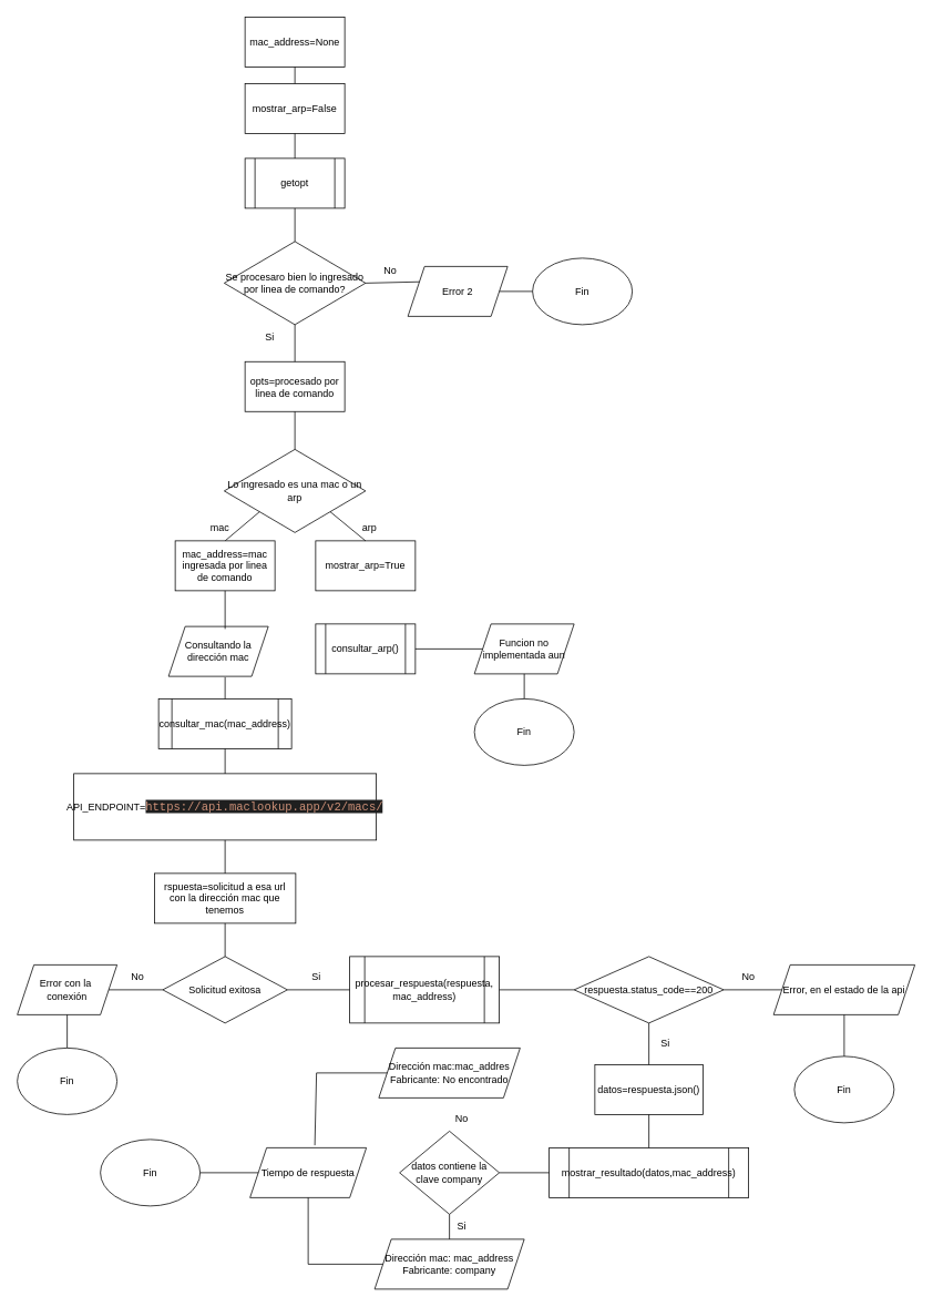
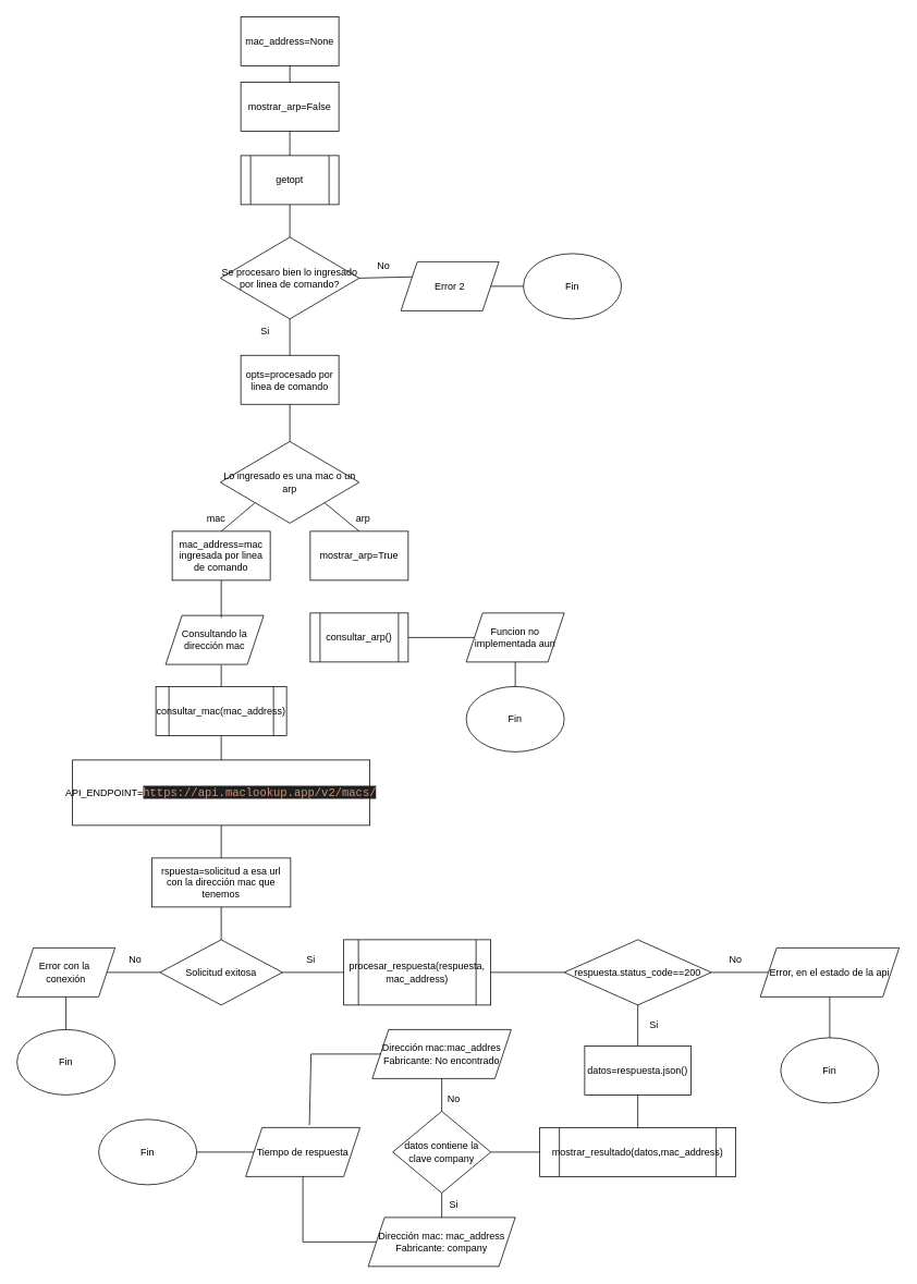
  <mxCell id="0" />
  <mxCell id="1" parent="0" />
  <mxCell id="2" value="mac_address=None" style="rounded=0;whiteSpace=wrap;html=1;" vertex="1" parent="1"><mxGeometry x="294" y="20" width="120" height="60" as="geometry" /></mxCell>
  <mxCell id="3" value="&lt;br&gt;mostrar_arp=False&lt;div&gt;&lt;br/&gt;&lt;/div&gt;" style="rounded=0;whiteSpace=wrap;html=1;" vertex="1" parent="1"><mxGeometry x="294" y="100" width="120" height="60" as="geometry" /></mxCell>
  <mxCell id="4" value="" style="endArrow=none;html=1;rounded=0;exitX=0.5;exitY=1;exitDx=0;exitDy=0;" edge="1" parent="1" source="2"><mxGeometry width="50" height="50" relative="1" as="geometry"><mxPoint x="330" y="200" as="sourcePoint" /><mxPoint x="354" y="100" as="targetPoint" /></mxGeometry></mxCell>
  <mxCell id="5" value="getopt" style="shape=process;whiteSpace=wrap;html=1;backgroundOutline=1;" vertex="1" parent="1"><mxGeometry x="294" y="190" width="120" height="60" as="geometry" /></mxCell>
  <mxCell id="6" value="opts=procesado por linea de comando" style="rounded=0;whiteSpace=wrap;html=1;" vertex="1" parent="1"><mxGeometry x="294" y="434.5" width="120" height="60" as="geometry" /></mxCell>
  <mxCell id="7" value="Se procesaro bien lo ingresado por linea de comando?" style="rhombus;whiteSpace=wrap;html=1;" vertex="1" parent="1"><mxGeometry x="269" y="290" width="170" height="100" as="geometry" /></mxCell>
  <mxCell id="8" value="Error 2" style="shape=parallelogram;perimeter=parallelogramPerimeter;whiteSpace=wrap;html=1;fixedSize=1;" vertex="1" parent="1"><mxGeometry x="490" y="320" width="120" height="60" as="geometry" /></mxCell>
  <mxCell id="9" value="Fin" style="ellipse;whiteSpace=wrap;html=1;" vertex="1" parent="1"><mxGeometry x="640" y="310" width="120" height="80" as="geometry" /></mxCell>
  <mxCell id="10" value="" style="endArrow=none;html=1;rounded=0;exitX=0.5;exitY=1;exitDx=0;exitDy=0;entryX=0.5;entryY=0;entryDx=0;entryDy=0;" edge="1" parent="1" source="7" target="6"><mxGeometry width="50" height="50" relative="1" as="geometry"><mxPoint x="330" y="500" as="sourcePoint" /><mxPoint x="380" y="450" as="targetPoint" /></mxGeometry></mxCell>
  <mxCell id="11" value="" style="endArrow=none;html=1;rounded=0;exitX=1;exitY=0.5;exitDx=0;exitDy=0;entryX=0;entryY=0.25;entryDx=0;entryDy=0;" edge="1" parent="1" source="7" target="8"><mxGeometry width="50" height="50" relative="1" as="geometry"><mxPoint x="330" y="500" as="sourcePoint" /><mxPoint x="380" y="450" as="targetPoint" /></mxGeometry></mxCell>
  <mxCell id="12" value="" style="endArrow=none;html=1;rounded=0;exitX=1;exitY=0.5;exitDx=0;exitDy=0;entryX=0;entryY=0.5;entryDx=0;entryDy=0;" edge="1" parent="1" source="8" target="9"><mxGeometry width="50" height="50" relative="1" as="geometry"><mxPoint x="330" y="500" as="sourcePoint" /><mxPoint x="380" y="450" as="targetPoint" /></mxGeometry></mxCell>
  <mxCell id="13" value="Si" style="text;html=1;align=center;verticalAlign=middle;whiteSpace=wrap;rounded=0;" vertex="1" parent="1"><mxGeometry x="294" y="390" width="60" height="30" as="geometry" /></mxCell>
  <mxCell id="14" value="No" style="text;html=1;align=center;verticalAlign=middle;whiteSpace=wrap;rounded=0;" vertex="1" parent="1"><mxGeometry x="439" y="310" width="60" height="30" as="geometry" /></mxCell>
  <mxCell id="15" value="" style="endArrow=none;html=1;rounded=0;exitX=0.5;exitY=1;exitDx=0;exitDy=0;entryX=0.5;entryY=0;entryDx=0;entryDy=0;" edge="1" parent="1" source="5" target="7"><mxGeometry width="50" height="50" relative="1" as="geometry"><mxPoint x="330" y="200" as="sourcePoint" /><mxPoint x="380" y="150" as="targetPoint" /></mxGeometry></mxCell>
  <mxCell id="16" value="" style="endArrow=none;html=1;rounded=0;exitX=0.5;exitY=0;exitDx=0;exitDy=0;entryX=0.5;entryY=1;entryDx=0;entryDy=0;" edge="1" parent="1" source="5" target="3"><mxGeometry width="50" height="50" relative="1" as="geometry"><mxPoint x="330" y="200" as="sourcePoint" /><mxPoint x="380" y="150" as="targetPoint" /></mxGeometry></mxCell>
  <mxCell id="17" value="Lo ingresado es una mac o un arp" style="rhombus;whiteSpace=wrap;html=1;" vertex="1" parent="1"><mxGeometry x="269" y="540" width="170" height="100" as="geometry" /></mxCell>
  <mxCell id="18" value="" style="endArrow=none;html=1;rounded=0;exitX=0;exitY=1;exitDx=0;exitDy=0;" edge="1" parent="1" source="17"><mxGeometry width="50" height="50" relative="1" as="geometry"><mxPoint x="330" y="700" as="sourcePoint" /><mxPoint x="270" y="650" as="targetPoint" /></mxGeometry></mxCell>
  <mxCell id="19" value="mac_address=mac ingresada por linea de comando" style="rounded=0;whiteSpace=wrap;html=1;" vertex="1" parent="1"><mxGeometry x="210" y="650" width="120" height="60" as="geometry" /></mxCell>
  <mxCell id="20" value="mostrar_arp=True" style="rounded=0;whiteSpace=wrap;html=1;" vertex="1" parent="1"><mxGeometry x="379" y="650" width="120" height="60" as="geometry" /></mxCell>
  <mxCell id="21" value="" style="endArrow=none;html=1;rounded=0;exitX=1;exitY=1;exitDx=0;exitDy=0;entryX=0.5;entryY=0;entryDx=0;entryDy=0;" edge="1" parent="1" source="17" target="20"><mxGeometry width="50" height="50" relative="1" as="geometry"><mxPoint x="330" y="700" as="sourcePoint" /><mxPoint x="380" y="650" as="targetPoint" /></mxGeometry></mxCell>
  <mxCell id="22" value="mac" style="text;html=1;align=center;verticalAlign=middle;whiteSpace=wrap;rounded=0;" vertex="1" parent="1"><mxGeometry x="234" y="620" width="60" height="30" as="geometry" /></mxCell>
  <mxCell id="23" value="arp" style="text;html=1;align=center;verticalAlign=middle;whiteSpace=wrap;rounded=0;" vertex="1" parent="1"><mxGeometry x="414" y="620" width="60" height="30" as="geometry" /></mxCell>
  <mxCell id="24" value="" style="endArrow=none;html=1;rounded=0;exitX=0.5;exitY=1;exitDx=0;exitDy=0;entryX=0.5;entryY=0;entryDx=0;entryDy=0;" edge="1" parent="1" source="6" target="17"><mxGeometry width="50" height="50" relative="1" as="geometry"><mxPoint x="330" y="600" as="sourcePoint" /><mxPoint x="380" y="550" as="targetPoint" /></mxGeometry></mxCell>
  <mxCell id="25" value="Consultando la dirección mac" style="shape=parallelogram;perimeter=parallelogramPerimeter;whiteSpace=wrap;html=1;fixedSize=1;" vertex="1" parent="1"><mxGeometry x="202" y="753" width="120" height="60" as="geometry" /></mxCell>
  <mxCell id="26" value="" style="endArrow=none;html=1;rounded=0;exitX=0.5;exitY=1;exitDx=0;exitDy=0;entryX=0.567;entryY=0.05;entryDx=0;entryDy=0;entryPerimeter=0;" edge="1" parent="1" source="19" target="25"><mxGeometry width="50" height="50" relative="1" as="geometry"><mxPoint x="330" y="800" as="sourcePoint" /><mxPoint x="380" y="750" as="targetPoint" /></mxGeometry></mxCell>
  <mxCell id="27" value="consultar_mac(mac_address)" style="shape=process;whiteSpace=wrap;html=1;backgroundOutline=1;" vertex="1" parent="1"><mxGeometry x="190" y="840" width="160" height="60" as="geometry" /></mxCell>
  <mxCell id="28" value="" style="endArrow=none;html=1;rounded=0;exitX=0.5;exitY=0;exitDx=0;exitDy=0;entryX=0.567;entryY=1.017;entryDx=0;entryDy=0;entryPerimeter=0;" edge="1" parent="1" source="27" target="25"><mxGeometry width="50" height="50" relative="1" as="geometry"><mxPoint x="290" y="800" as="sourcePoint" /><mxPoint x="340" y="750" as="targetPoint" /></mxGeometry></mxCell>
  <mxCell id="29" value="consultar_arp()" style="shape=process;whiteSpace=wrap;html=1;backgroundOutline=1;" vertex="1" parent="1"><mxGeometry x="379" y="750" width="120" height="60" as="geometry" /></mxCell>
  <mxCell id="30" value="Fin" style="ellipse;whiteSpace=wrap;html=1;" vertex="1" parent="1"><mxGeometry x="570" y="840" width="120" height="80" as="geometry" /></mxCell>
  <mxCell id="31" value="Funcion no implementada aun" style="shape=parallelogram;perimeter=parallelogramPerimeter;whiteSpace=wrap;html=1;fixedSize=1;" vertex="1" parent="1"><mxGeometry x="570" y="750" width="120" height="60" as="geometry" /></mxCell>
  <mxCell id="32" value="" style="endArrow=none;html=1;rounded=0;exitX=1;exitY=0.5;exitDx=0;exitDy=0;entryX=0;entryY=0.5;entryDx=0;entryDy=0;" edge="1" parent="1" source="29" target="31"><mxGeometry width="50" height="50" relative="1" as="geometry"><mxPoint x="290" y="900" as="sourcePoint" /><mxPoint x="340" y="850" as="targetPoint" /></mxGeometry></mxCell>
  <mxCell id="33" value="" style="endArrow=none;html=1;rounded=0;exitX=0.5;exitY=0;exitDx=0;exitDy=0;entryX=0.5;entryY=1;entryDx=0;entryDy=0;" edge="1" parent="1" source="30" target="31"><mxGeometry width="50" height="50" relative="1" as="geometry"><mxPoint x="290" y="900" as="sourcePoint" /><mxPoint x="340" y="850" as="targetPoint" /></mxGeometry></mxCell>
  <mxCell id="34" value="API_ENDPOINT=&lt;span style=&quot;color: rgb(206, 145, 120); background-color: rgb(31, 31, 31); font-family: Consolas, &amp;quot;Courier New&amp;quot;, monospace; font-size: 14px; white-space: pre;&quot;&gt;https://api.maclookup.app/v2/macs/&lt;/span&gt;" style="rounded=0;whiteSpace=wrap;html=1;" vertex="1" parent="1"><mxGeometry x="88" y="930" width="364" height="80" as="geometry" /></mxCell>
  <mxCell id="35" value="" style="endArrow=none;html=1;rounded=0;exitX=0.5;exitY=1;exitDx=0;exitDy=0;entryX=0.5;entryY=0;entryDx=0;entryDy=0;" edge="1" parent="1" source="27" target="34"><mxGeometry width="50" height="50" relative="1" as="geometry"><mxPoint x="290" y="1000" as="sourcePoint" /><mxPoint x="340" y="950" as="targetPoint" /></mxGeometry></mxCell>
  <mxCell id="36" value="rspuesta=solicitud a esa url con la dirección mac que tenemos" style="rounded=0;whiteSpace=wrap;html=1;" vertex="1" parent="1"><mxGeometry x="185" y="1050" width="170" height="60" as="geometry" /></mxCell>
  <mxCell id="37" value="" style="endArrow=none;html=1;rounded=0;exitX=0.5;exitY=1;exitDx=0;exitDy=0;entryX=0.5;entryY=0;entryDx=0;entryDy=0;" edge="1" parent="1" source="34" target="36"><mxGeometry width="50" height="50" relative="1" as="geometry"><mxPoint x="290" y="1000" as="sourcePoint" /><mxPoint x="340" y="950" as="targetPoint" /></mxGeometry></mxCell>
  <mxCell id="38" value="Solicitud exitosa" style="rhombus;whiteSpace=wrap;html=1;" vertex="1" parent="1"><mxGeometry x="195" y="1150" width="150" height="80" as="geometry" /></mxCell>
  <mxCell id="39" value="Error con la&amp;nbsp;&lt;div&gt;conexión&lt;/div&gt;" style="shape=parallelogram;perimeter=parallelogramPerimeter;whiteSpace=wrap;html=1;fixedSize=1;" vertex="1" parent="1"><mxGeometry x="20" y="1160" width="120" height="60" as="geometry" /></mxCell>
  <mxCell id="40" value="Fin" style="ellipse;whiteSpace=wrap;html=1;" vertex="1" parent="1"><mxGeometry x="20" y="1260" width="120" height="80" as="geometry" /></mxCell>
  <mxCell id="41" value="" style="endArrow=none;html=1;rounded=0;exitX=0;exitY=0.5;exitDx=0;exitDy=0;entryX=1;entryY=0.5;entryDx=0;entryDy=0;" edge="1" parent="1" source="38" target="39"><mxGeometry width="50" height="50" relative="1" as="geometry"><mxPoint x="330" y="1200" as="sourcePoint" /><mxPoint x="380" y="1150" as="targetPoint" /></mxGeometry></mxCell>
  <mxCell id="42" value="" style="endArrow=none;html=1;rounded=0;exitX=0.5;exitY=1;exitDx=0;exitDy=0;entryX=0.5;entryY=0;entryDx=0;entryDy=0;" edge="1" parent="1" source="39" target="40"><mxGeometry width="50" height="50" relative="1" as="geometry"><mxPoint x="330" y="1200" as="sourcePoint" /><mxPoint x="380" y="1150" as="targetPoint" /></mxGeometry></mxCell>
  <mxCell id="43" value="" style="endArrow=none;html=1;rounded=0;exitX=0.5;exitY=1;exitDx=0;exitDy=0;entryX=0.5;entryY=0;entryDx=0;entryDy=0;" edge="1" parent="1" source="36" target="38"><mxGeometry width="50" height="50" relative="1" as="geometry"><mxPoint x="330" y="1200" as="sourcePoint" /><mxPoint x="380" y="1150" as="targetPoint" /></mxGeometry></mxCell>
  <mxCell id="44" value="No" style="text;html=1;align=center;verticalAlign=middle;whiteSpace=wrap;rounded=0;" vertex="1" parent="1"><mxGeometry x="135" y="1160" width="60" height="30" as="geometry" /></mxCell>
  <mxCell id="45" value="procesar_respuesta(respuesta, mac_address)" style="shape=process;whiteSpace=wrap;html=1;backgroundOutline=1;" vertex="1" parent="1"><mxGeometry x="420" y="1150" width="180" height="80" as="geometry" /></mxCell>
  <mxCell id="46" value="" style="endArrow=none;html=1;rounded=0;exitX=1;exitY=0.5;exitDx=0;exitDy=0;entryX=0;entryY=0.5;entryDx=0;entryDy=0;" edge="1" parent="1" source="38" target="45"><mxGeometry width="50" height="50" relative="1" as="geometry"><mxPoint x="330" y="1200" as="sourcePoint" /><mxPoint x="380" y="1150" as="targetPoint" /></mxGeometry></mxCell>
  <mxCell id="47" value="Si" style="text;html=1;align=center;verticalAlign=middle;whiteSpace=wrap;rounded=0;" vertex="1" parent="1"><mxGeometry x="350" y="1160" width="60" height="30" as="geometry" /></mxCell>
  <mxCell id="48" value="respuesta.status_code==200" style="rhombus;whiteSpace=wrap;html=1;" vertex="1" parent="1"><mxGeometry x="690" y="1150" width="180" height="80" as="geometry" /></mxCell>
  <mxCell id="49" value="" style="endArrow=none;html=1;rounded=0;exitX=1;exitY=0.5;exitDx=0;exitDy=0;entryX=0;entryY=0.5;entryDx=0;entryDy=0;" edge="1" parent="1" source="45" target="48"><mxGeometry width="50" height="50" relative="1" as="geometry"><mxPoint x="750" y="1300" as="sourcePoint" /><mxPoint x="800" y="1250" as="targetPoint" /></mxGeometry></mxCell>
  <mxCell id="50" value="Error, en el estado de la api" style="shape=parallelogram;perimeter=parallelogramPerimeter;whiteSpace=wrap;html=1;fixedSize=1;" vertex="1" parent="1"><mxGeometry x="930" y="1160" width="170" height="60" as="geometry" /></mxCell>
  <mxCell id="51" value="" style="endArrow=none;html=1;rounded=0;exitX=1;exitY=0.5;exitDx=0;exitDy=0;entryX=0;entryY=0.5;entryDx=0;entryDy=0;" edge="1" parent="1" source="48" target="50"><mxGeometry width="50" height="50" relative="1" as="geometry"><mxPoint x="750" y="1300" as="sourcePoint" /><mxPoint x="800" y="1250" as="targetPoint" /></mxGeometry></mxCell>
  <mxCell id="52" value="Fin" style="ellipse;whiteSpace=wrap;html=1;" vertex="1" parent="1"><mxGeometry x="955" y="1270" width="120" height="80" as="geometry" /></mxCell>
  <mxCell id="53" value="" style="endArrow=none;html=1;rounded=0;exitX=0.5;exitY=1;exitDx=0;exitDy=0;entryX=0.5;entryY=0;entryDx=0;entryDy=0;" edge="1" parent="1" source="50" target="52"><mxGeometry width="50" height="50" relative="1" as="geometry"><mxPoint x="820" y="1300" as="sourcePoint" /><mxPoint x="870" y="1250" as="targetPoint" /></mxGeometry></mxCell>
  <mxCell id="54" value="No" style="text;html=1;align=center;verticalAlign=middle;whiteSpace=wrap;rounded=0;" vertex="1" parent="1"><mxGeometry x="870" y="1160" width="60" height="30" as="geometry" /></mxCell>
  <mxCell id="55" value="datos=respuesta.json()" style="rounded=0;whiteSpace=wrap;html=1;" vertex="1" parent="1"><mxGeometry x="715" y="1280" width="130" height="60" as="geometry" /></mxCell>
  <mxCell id="56" value="" style="endArrow=none;html=1;rounded=0;exitX=0.5;exitY=0;exitDx=0;exitDy=0;entryX=0.5;entryY=1;entryDx=0;entryDy=0;" edge="1" parent="1" source="55" target="48"><mxGeometry width="50" height="50" relative="1" as="geometry"><mxPoint x="820" y="1300" as="sourcePoint" /><mxPoint x="870" y="1250" as="targetPoint" /></mxGeometry></mxCell>
  <mxCell id="57" value="Si" style="text;html=1;align=center;verticalAlign=middle;whiteSpace=wrap;rounded=0;" vertex="1" parent="1"><mxGeometry x="770" y="1240" width="60" height="30" as="geometry" /></mxCell>
  <mxCell id="58" value="mostrar_resultado(datos,mac_address)" style="shape=process;whiteSpace=wrap;html=1;backgroundOutline=1;" vertex="1" parent="1"><mxGeometry x="660" y="1380" width="240" height="60" as="geometry" /></mxCell>
  <mxCell id="59" value="" style="endArrow=none;html=1;rounded=0;exitX=0.5;exitY=1;exitDx=0;exitDy=0;entryX=0.5;entryY=0;entryDx=0;entryDy=0;" edge="1" parent="1" source="55" target="58"><mxGeometry width="50" height="50" relative="1" as="geometry"><mxPoint x="680" y="1400" as="sourcePoint" /><mxPoint x="730" y="1350" as="targetPoint" /></mxGeometry></mxCell>
  <mxCell id="60" value="datos contiene la clave company" style="rhombus;whiteSpace=wrap;html=1;" vertex="1" parent="1"><mxGeometry x="480" y="1360" width="120" height="100" as="geometry" /></mxCell>
  <mxCell id="61" value="Dirección mac:mac_addres&lt;div&gt;Fabricante: No encontrado&lt;/div&gt;" style="shape=parallelogram;perimeter=parallelogramPerimeter;whiteSpace=wrap;html=1;fixedSize=1;" vertex="1" parent="1"><mxGeometry x="455" y="1260" width="170" height="60" as="geometry" /></mxCell>
  <mxCell id="62" value="Dirección mac: mac_address&lt;div&gt;Fabricante: company&lt;/div&gt;" style="shape=parallelogram;perimeter=parallelogramPerimeter;whiteSpace=wrap;html=1;fixedSize=1;" vertex="1" parent="1"><mxGeometry x="450" y="1490" width="180" height="60" as="geometry" /></mxCell>
+ <mxCell id="63" value="" style="endArrow=none;html=1;rounded=0;exitX=0.5;exitY=0;exitDx=0;exitDy=0;entryX=0.5;entryY=1;entryDx=0;entryDy=0;" edge="1" parent="1" source="60" target="61"><mxGeometry width="50" height="50" relative="1" as="geometry"><mxPoint x="490" y="1400" as="sourcePoint" /><mxPoint x="540" y="1350" as="targetPoint" /></mxGeometry></mxCell>
  <mxCell id="64" value="" style="endArrow=none;html=1;rounded=0;exitX=0.5;exitY=1;exitDx=0;exitDy=0;entryX=0.5;entryY=0;entryDx=0;entryDy=0;" edge="1" parent="1" source="60" target="62"><mxGeometry width="50" height="50" relative="1" as="geometry"><mxPoint x="490" y="1400" as="sourcePoint" /><mxPoint x="540" y="1350" as="targetPoint" /></mxGeometry></mxCell>
  <mxCell id="65" value="No" style="text;html=1;align=center;verticalAlign=middle;whiteSpace=wrap;rounded=0;" vertex="1" parent="1"><mxGeometry x="525" y="1330" width="60" height="30" as="geometry" /></mxCell>
  <mxCell id="66" value="Si" style="text;html=1;align=center;verticalAlign=middle;whiteSpace=wrap;rounded=0;" vertex="1" parent="1"><mxGeometry x="525" y="1460" width="60" height="30" as="geometry" /></mxCell>
  <mxCell id="67" value="Tiempo de respuesta" style="shape=parallelogram;perimeter=parallelogramPerimeter;whiteSpace=wrap;html=1;fixedSize=1;" vertex="1" parent="1"><mxGeometry x="300" y="1380" width="140" height="60" as="geometry" /></mxCell>
  <mxCell id="68" value="" style="endArrow=none;html=1;rounded=0;exitX=0.557;exitY=-0.05;exitDx=0;exitDy=0;exitPerimeter=0;" edge="1" parent="1" source="67"><mxGeometry width="50" height="50" relative="1" as="geometry"><mxPoint x="490" y="1400" as="sourcePoint" /><mxPoint x="380" y="1290" as="targetPoint" /></mxGeometry></mxCell>
  <mxCell id="69" value="" style="endArrow=none;html=1;rounded=0;entryX=0;entryY=0.5;entryDx=0;entryDy=0;" edge="1" parent="1" target="61"><mxGeometry width="50" height="50" relative="1" as="geometry"><mxPoint x="380" y="1290" as="sourcePoint" /><mxPoint x="540" y="1350" as="targetPoint" /></mxGeometry></mxCell>
  <mxCell id="70" value="" style="endArrow=none;html=1;rounded=0;exitX=0.5;exitY=1;exitDx=0;exitDy=0;" edge="1" parent="1" source="67"><mxGeometry width="50" height="50" relative="1" as="geometry"><mxPoint x="490" y="1400" as="sourcePoint" /><mxPoint x="370" y="1520" as="targetPoint" /></mxGeometry></mxCell>
  <mxCell id="71" value="" style="endArrow=none;html=1;rounded=0;entryX=0;entryY=0.5;entryDx=0;entryDy=0;" edge="1" parent="1" target="62"><mxGeometry width="50" height="50" relative="1" as="geometry"><mxPoint x="370" y="1520" as="sourcePoint" /><mxPoint x="540" y="1350" as="targetPoint" /></mxGeometry></mxCell>
  <mxCell id="72" value="Fin" style="ellipse;whiteSpace=wrap;html=1;" vertex="1" parent="1"><mxGeometry x="120" y="1370" width="120" height="80" as="geometry" /></mxCell>
  <mxCell id="73" value="" style="endArrow=none;html=1;rounded=0;exitX=1;exitY=0.5;exitDx=0;exitDy=0;entryX=0;entryY=0.5;entryDx=0;entryDy=0;" edge="1" parent="1" source="72" target="67"><mxGeometry width="50" height="50" relative="1" as="geometry"><mxPoint x="230" y="1300" as="sourcePoint" /><mxPoint x="280" y="1250" as="targetPoint" /></mxGeometry></mxCell>
  <mxCell id="74" value="" style="endArrow=none;html=1;rounded=0;exitX=1;exitY=0.5;exitDx=0;exitDy=0;entryX=0;entryY=0.5;entryDx=0;entryDy=0;" edge="1" parent="1" source="60" target="58"><mxGeometry width="50" height="50" relative="1" as="geometry"><mxPoint x="480" y="1400" as="sourcePoint" /><mxPoint x="530" y="1350" as="targetPoint" /></mxGeometry></mxCell>
